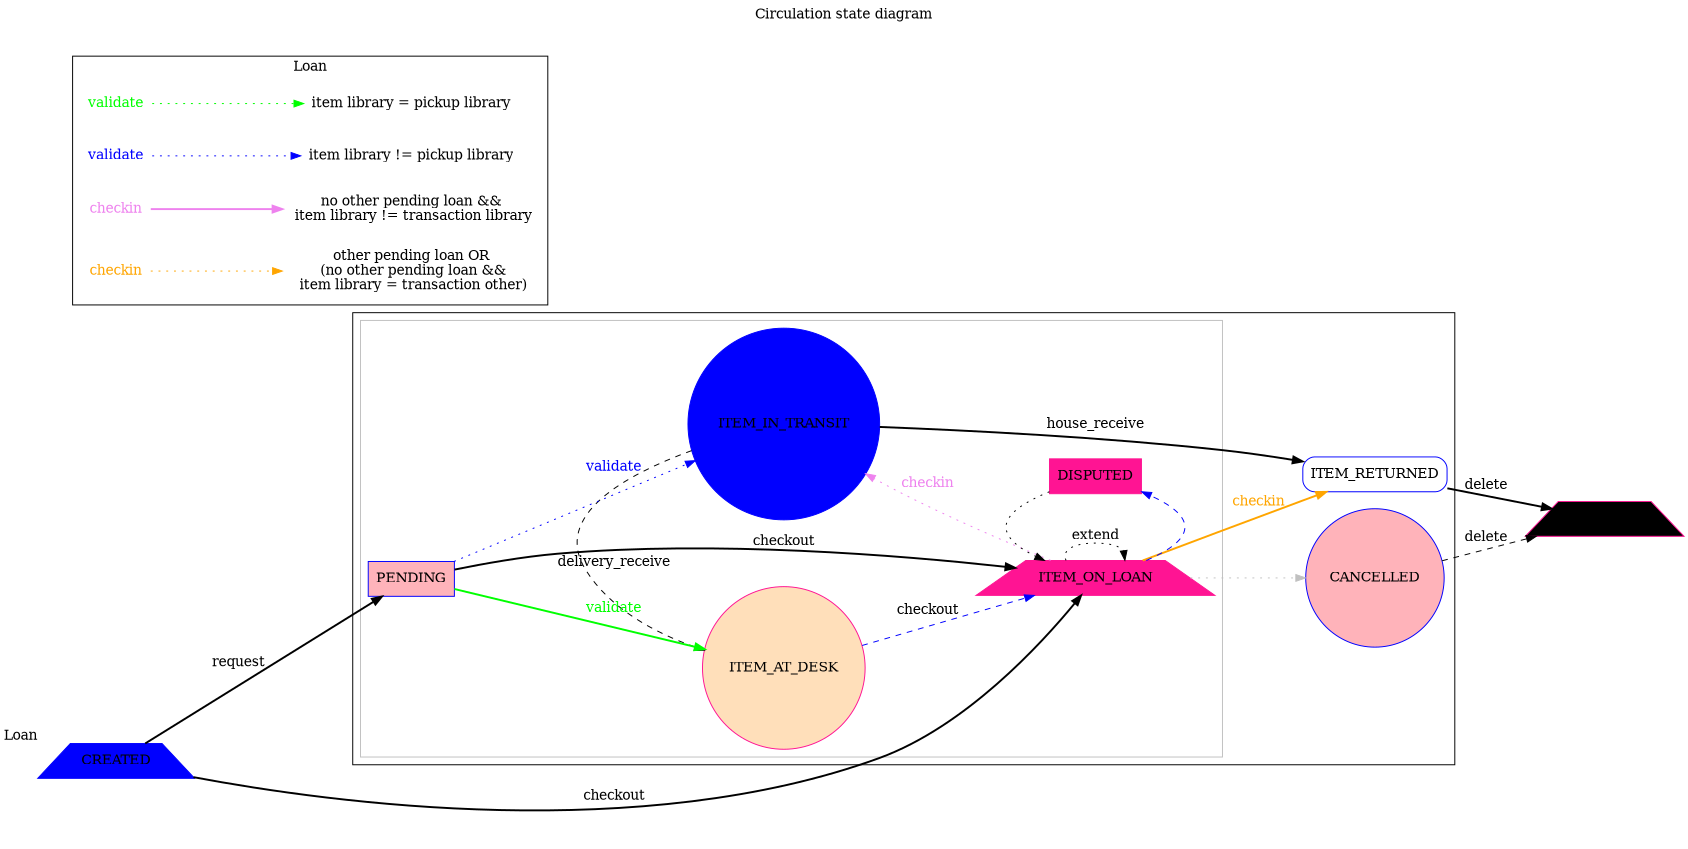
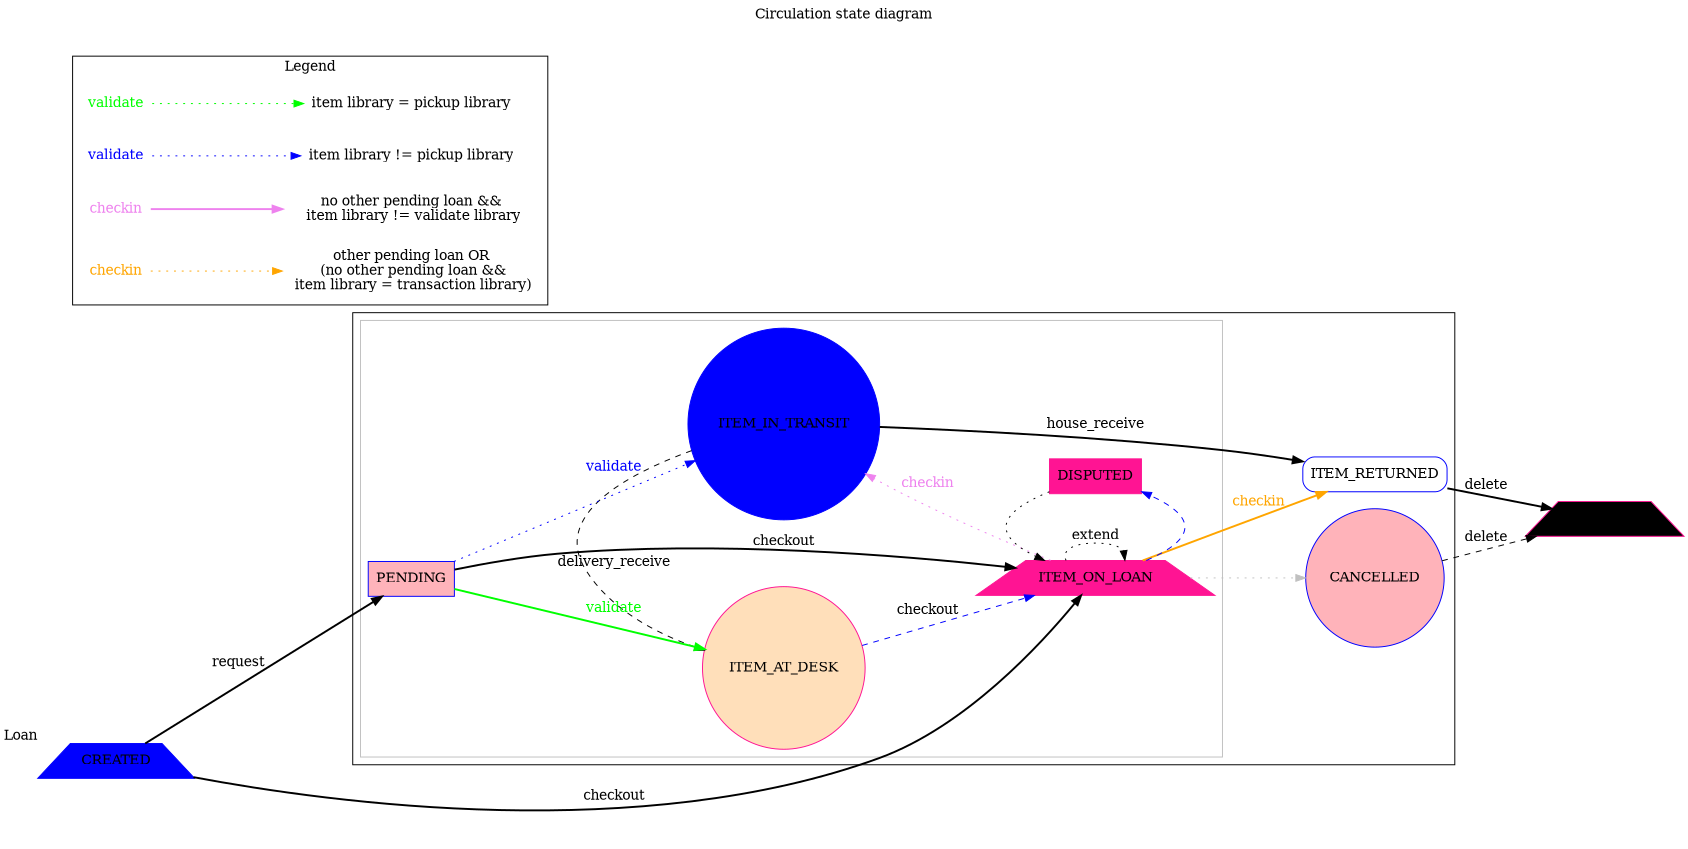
  digraph {
    compound=True
    label="Circulation state diagram"
    labelloc=t
    rankdir=LR
    node [color=blue shape=plaintext style=filled]
    edge [style=bold]
    ITEM_RETURNED [shape=box style=rounded]
    CANCELLED [fillcolor="#ffb3ba" shape=circle]
    ITEM_AT_DESK [color=deeppink fillcolor="#ffdfba" shape=circle]
    ITEM_IN_TRANSIT [shape=circle]
    ITEM_ON_LOAN [color=deeppink shape=trapezium]
    DISPUTED [color=deeppink shape=box]
    PENDING [fillcolor="#ffb3ba" shape=box]
    n8 [fontcolor=green label=validate style=solid]
    n9 [fontcolor=blue label=validate style=solid]
    n10 [fontcolor=violet label=checkin style=solid]
    n11 [color=deeppink fontcolor=orange label=checkin style=solid]
    n12 [label="item library = pickup library" style=solid]
    n13 [label="item library != pickup library" style=solid]
-   n14 [label=<no other pending loan &amp;&amp;<br/> item library != transaction library> style=solid color=""]
-   n15 [label=<other pending loan OR<br/> (no other pending loan &amp;&amp;<br/> item library = transaction other)> style=solid color=""]
+   n14 [label=<no other pending loan &amp;&amp;<br/> item library != validate library> style=solid color=""]
+   n15 [label=<other pending loan OR<br/> (no other pending loan &amp;&amp;<br/> item library = transaction library)> style=solid color=""]
    DELETED [color=deeppink fillcolor=black shape=trapezium]
    CREATED [shape=trapezium xlabel=Loan]
    subgraph cluster_1 {
      label=""
      subgraph sub_2 {
        label=""
        rank=same
        ITEM_RETURNED
        CANCELLED
      }
      subgraph cluster_3 {
        color=gray
        label=""
        PENDING
        subgraph sub_4 {
          color=gray
          label=""
          rank=same
          ITEM_AT_DESK
          ITEM_IN_TRANSIT
        }
        subgraph sub_5 {
          color=gray
          label=""
          rank=same
          ITEM_ON_LOAN
          DISPUTED
        }
      }
    }
    subgraph cluster_6 {
-     label=Loan
+     label=Legend
      subgraph sub_7 {
        label=Legend
        rank=same
        n8
        n9
        n10
        n11
      }
      subgraph sub_8 {
        label=Legend
        rank=same
        n12
        n13
        n14
        n15
      }
    }
    ITEM_RETURNED -> DELETED [label=delete]
    CANCELLED -> DELETED [label=delete style=dashed]
    ITEM_AT_DESK -> ITEM_ON_LOAN [color=blue label=checkout style=dashed]
    ITEM_IN_TRANSIT -> ITEM_RETURNED [label=house_receive]
    ITEM_IN_TRANSIT -> ITEM_AT_DESK [label=<delivery_receive> style=dashed]
    ITEM_ON_LOAN -> ITEM_RETURNED [color=orange fontcolor=orange label=checkin]
    ITEM_ON_LOAN -> CANCELLED [color=gray style=dotted]
    ITEM_ON_LOAN -> ITEM_IN_TRANSIT [color=violet fontcolor=violet label=checkin style=dotted]
    ITEM_ON_LOAN -> ITEM_ON_LOAN [label=extend style=dotted]
    ITEM_ON_LOAN -> DISPUTED [color=blue style=dashed]
    DISPUTED -> ITEM_ON_LOAN [style=dotted]
    PENDING -> ITEM_AT_DESK [color=green fontcolor=green label=validate]
    PENDING -> ITEM_IN_TRANSIT [color=blue fontcolor=blue label=validate style=dotted]
    PENDING -> ITEM_ON_LOAN [label=checkout]
    n8 -> n12 [color=green style=dotted]
    n9 -> n13 [color=blue style=dotted]
    n10 -> n14 [color=violet]
    n11 -> n15 [color=orange style=dotted]
    CREATED -> ITEM_ON_LOAN [label=checkout]
    CREATED -> PENDING [label=request]
  }
